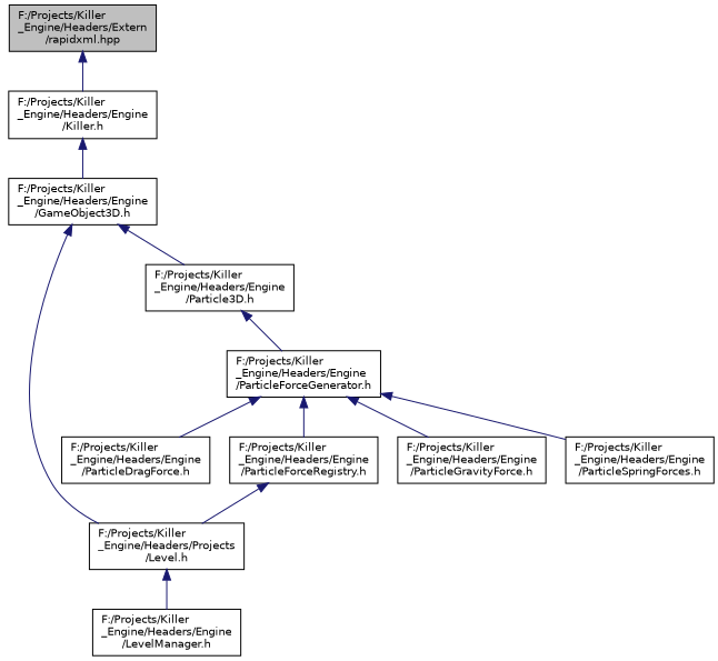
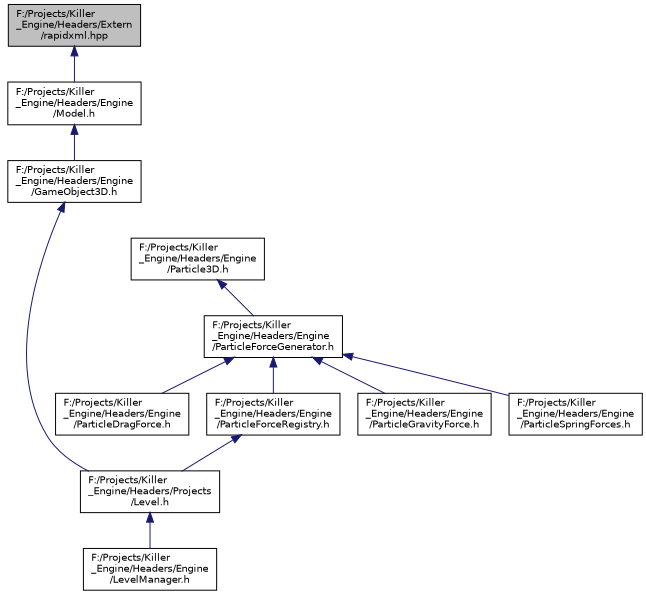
  digraph {
    node [color=black fillcolor=white fontname=Helvetica fontsize=10 shape=record style=filled]
    edge [color=midnightblue dir=back fontname=Helvetica fontsize=10 labelfontname=Helvetica labelfontsize=10 style=solid]
    n1 [fillcolor=grey75 fontcolor=black height=0.2 label="F:/Projects/Killer\l_Engine/Headers/Extern\l/rapidxml.hpp" width=0.4]
-   n2 [height=0.2 label="F:/Projects/Killer\l_Engine/Headers/Engine\l/Killer.h" width=0.4]
+   n2 [height=0.2 label="F:/Projects/Killer\l_Engine/Headers/Engine\l/Model.h" width=0.4]
    n3 [height=0.2 label="F:/Projects/Killer\l_Engine/Headers/Engine\l/GameObject3D.h" width=0.4]
    n4 [height=0.2 label="F:/Projects/Killer\l_Engine/Headers/Projects\l/Level.h" width=0.4]
    n5 [height=0.2 label="F:/Projects/Killer\l_Engine/Headers/Engine\l/Particle3D.h" width=0.4]
    n6 [height=0.2 label="F:/Projects/Killer\l_Engine/Headers/Engine\l/LevelManager.h" width=0.4]
    n7 [height=0.2 label="F:/Projects/Killer\l_Engine/Headers/Engine\l/ParticleForceGenerator.h" width=0.4]
    n8 [height=0.2 label="F:/Projects/Killer\l_Engine/Headers/Engine\l/ParticleDragForce.h" width=0.4]
    n9 [height=0.2 label="F:/Projects/Killer\l_Engine/Headers/Engine\l/ParticleForceRegistry.h" width=0.4]
    n10 [height=0.2 label="F:/Projects/Killer\l_Engine/Headers/Engine\l/ParticleGravityForce.h" width=0.4]
    n11 [height=0.2 label="F:/Projects/Killer\l_Engine/Headers/Engine\l/ParticleSpringForces.h" width=0.4]
    n1 -> n2
    n2 -> n3
    n3 -> n4
-   n3 -> n5
    n4 -> n6
    n5 -> n7
    n7 -> n8
    n7 -> n9
    n7 -> n10
    n7 -> n11
    n9 -> n4
  }
